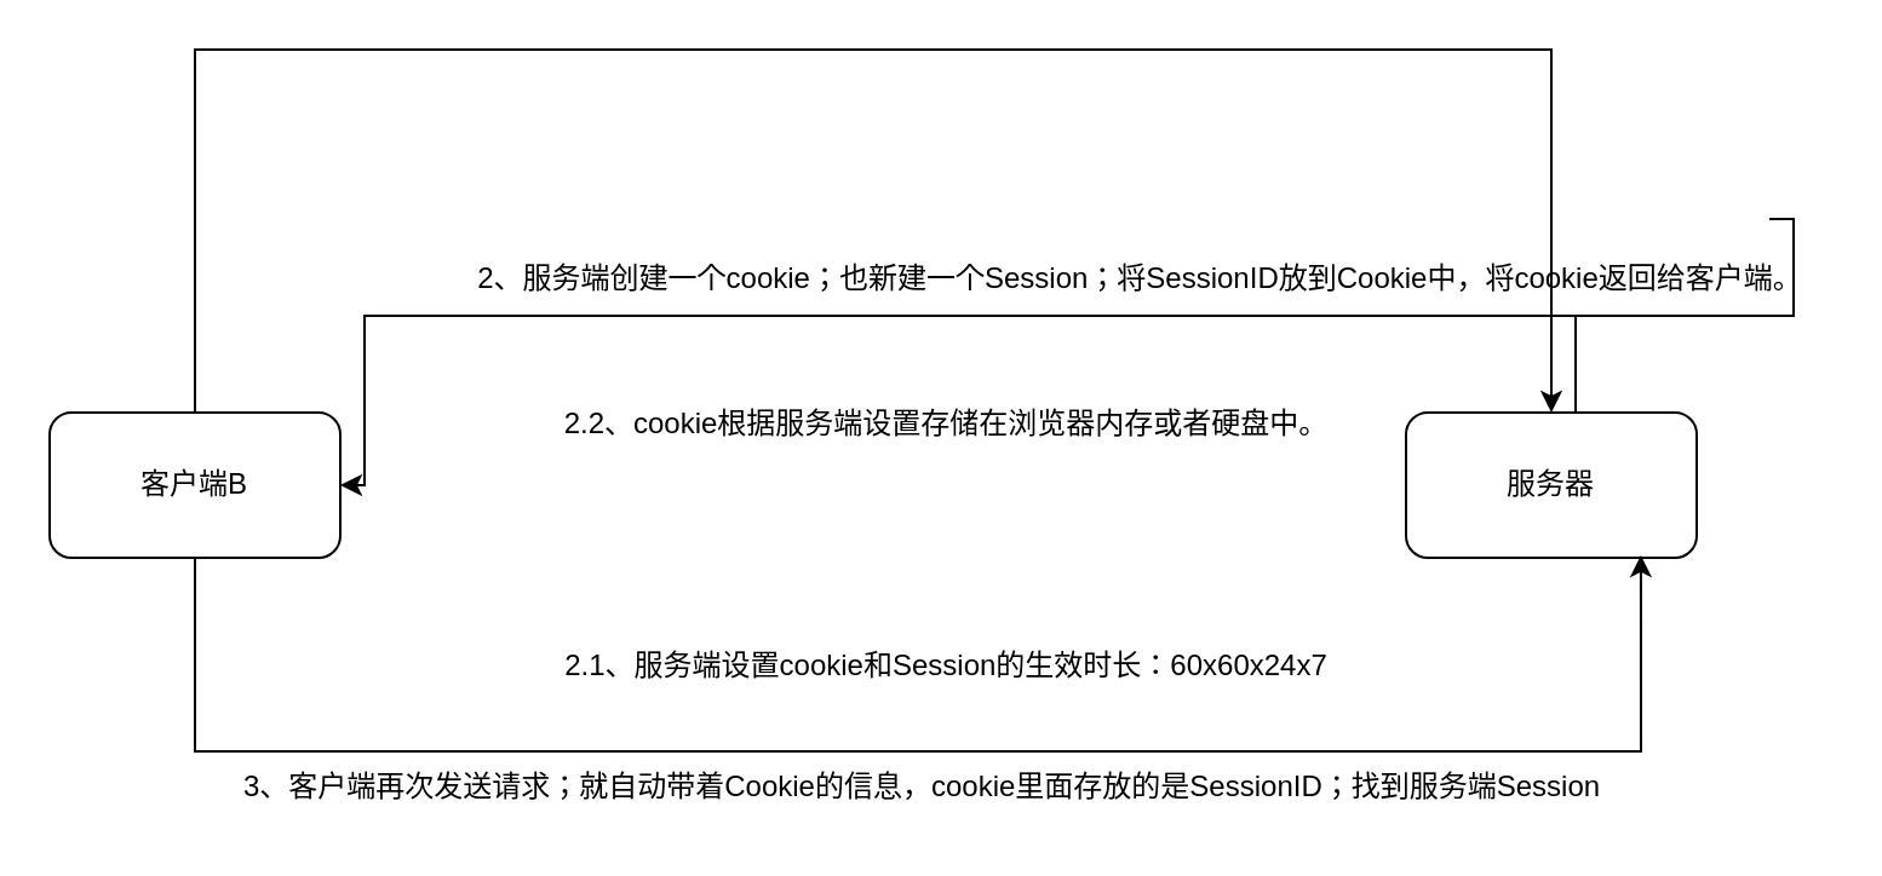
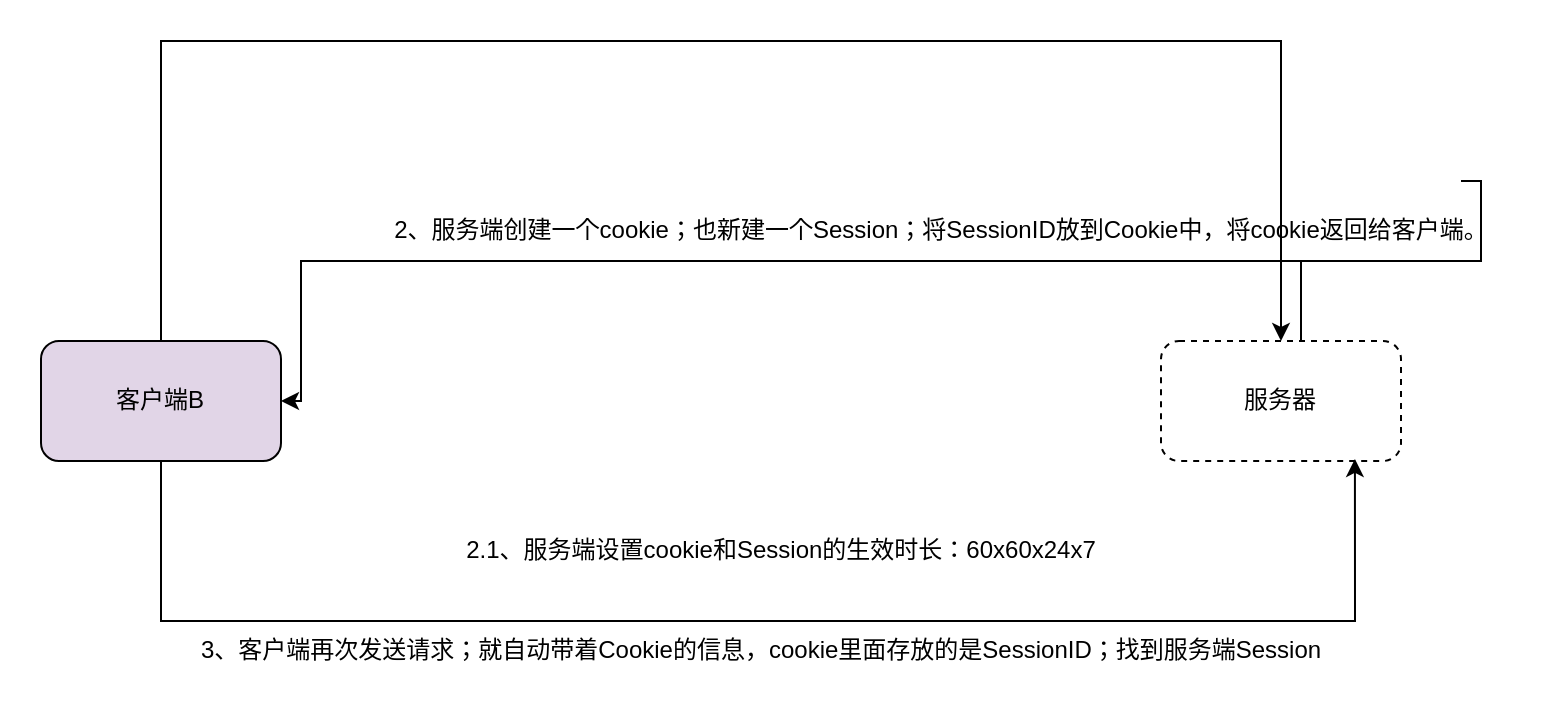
  <mxCell id="0" />
  <mxCell id="1" parent="0" />
  <mxCell id="2" style="edgeStyle=orthogonalEdgeStyle;rounded=0;orthogonalLoop=1;jettySize=auto;html=1;entryX=1;entryY=0.5;entryDx=0;entryDy=0;startArrow=none;" edge="1" parent="1" source="7" target="6"><mxGeometry relative="1" as="geometry"><mxPoint x="150" y="200" as="targetPoint" /><Array as="points"><mxPoint x="740" y="95" /><mxPoint x="740" y="130" /><mxPoint x="150" y="130" /><mxPoint x="150" y="200" /></Array></mxGeometry></mxCell>
- <mxCell id="3" value="服务器" style="rounded=1;whiteSpace=wrap;html=1;" vertex="1" parent="1"><mxGeometry x="580" y="170" width="120" height="60" as="geometry" /></mxCell>
+ <mxCell id="3" value="服务器" style="rounded=1;whiteSpace=wrap;html=1;dashed=1;" vertex="1" parent="1"><mxGeometry x="580" y="170" width="120" height="60" as="geometry" /></mxCell>
  <mxCell id="4" style="edgeStyle=orthogonalEdgeStyle;rounded=0;orthogonalLoop=1;jettySize=auto;html=1;entryX=0.5;entryY=0;entryDx=0;entryDy=0;" edge="1" parent="1" source="6" target="3"><mxGeometry relative="1" as="geometry"><Array as="points"><mxPoint x="80" y="20" /><mxPoint x="640" y="20" /></Array></mxGeometry></mxCell>
  <mxCell id="5" style="edgeStyle=orthogonalEdgeStyle;rounded=0;orthogonalLoop=1;jettySize=auto;html=1;entryX=0.808;entryY=0.983;entryDx=0;entryDy=0;entryPerimeter=0;" edge="1" parent="1" source="6" target="3"><mxGeometry relative="1" as="geometry"><Array as="points"><mxPoint x="80" y="310" /><mxPoint x="677" y="310" /></Array></mxGeometry></mxCell>
- <mxCell id="6" value="客户端B" style="rounded=1;whiteSpace=wrap;html=1;" vertex="1" parent="1"><mxGeometry x="20" y="170" width="120" height="60" as="geometry" /></mxCell>
+ <mxCell id="6" value="客户端B" style="rounded=1;whiteSpace=wrap;html=1;fillColor=#e1d5e7;" vertex="1" parent="1"><mxGeometry x="20" y="170" width="120" height="60" as="geometry" /></mxCell>
  <mxCell id="7" value="2、服务端创建一个cookie；也新建一个Session；将SessionID放到Cookie中，将cookie返回给客户端。" style="text;html=1;align=center;verticalAlign=middle;resizable=0;points=[];autosize=1;strokeColor=none;fillColor=none;" vertex="1" parent="1"><mxGeometry x="185" y="100" width="570" height="30" as="geometry" /></mxCell>
  <mxCell id="8" value="" style="edgeStyle=orthogonalEdgeStyle;rounded=0;orthogonalLoop=1;jettySize=auto;html=1;endArrow=none;" edge="1" parent="1" source="3"><mxGeometry relative="1" as="geometry"><mxPoint x="730" y="90" as="targetPoint" /><mxPoint x="650" y="170" as="sourcePoint" /><Array as="points"><mxPoint x="650" y="130" /><mxPoint x="740" y="130" /><mxPoint x="740" y="90" /></Array></mxGeometry></mxCell>
  <mxCell id="9" value="2.1、服务端设置cookie和Session的生效时长：60x60x24x7" style="text;html=1;align=center;verticalAlign=middle;resizable=0;points=[];autosize=1;strokeColor=none;fillColor=none;" vertex="1" parent="1"><mxGeometry x="220" y="260" width="340" height="30" as="geometry" /></mxCell>
- <mxCell id="10" value="2.2、cookie根据服务端设置存储在浏览器内存或者硬盘中。" style="text;html=1;align=center;verticalAlign=middle;resizable=0;points=[];autosize=1;strokeColor=none;fillColor=none;" vertex="1" parent="1"><mxGeometry x="220" y="160" width="340" height="30" as="geometry" /></mxCell>
  <mxCell id="11" value="3、客户端再次发送请求；就自动带着Cookie的信息，cookie里面存放的是SessionID；找到服务端Session" style="text;html=1;align=center;verticalAlign=middle;resizable=0;points=[];autosize=1;strokeColor=none;fillColor=none;" vertex="1" parent="1"><mxGeometry x="90" y="310" width="580" height="30" as="geometry" /></mxCell>
